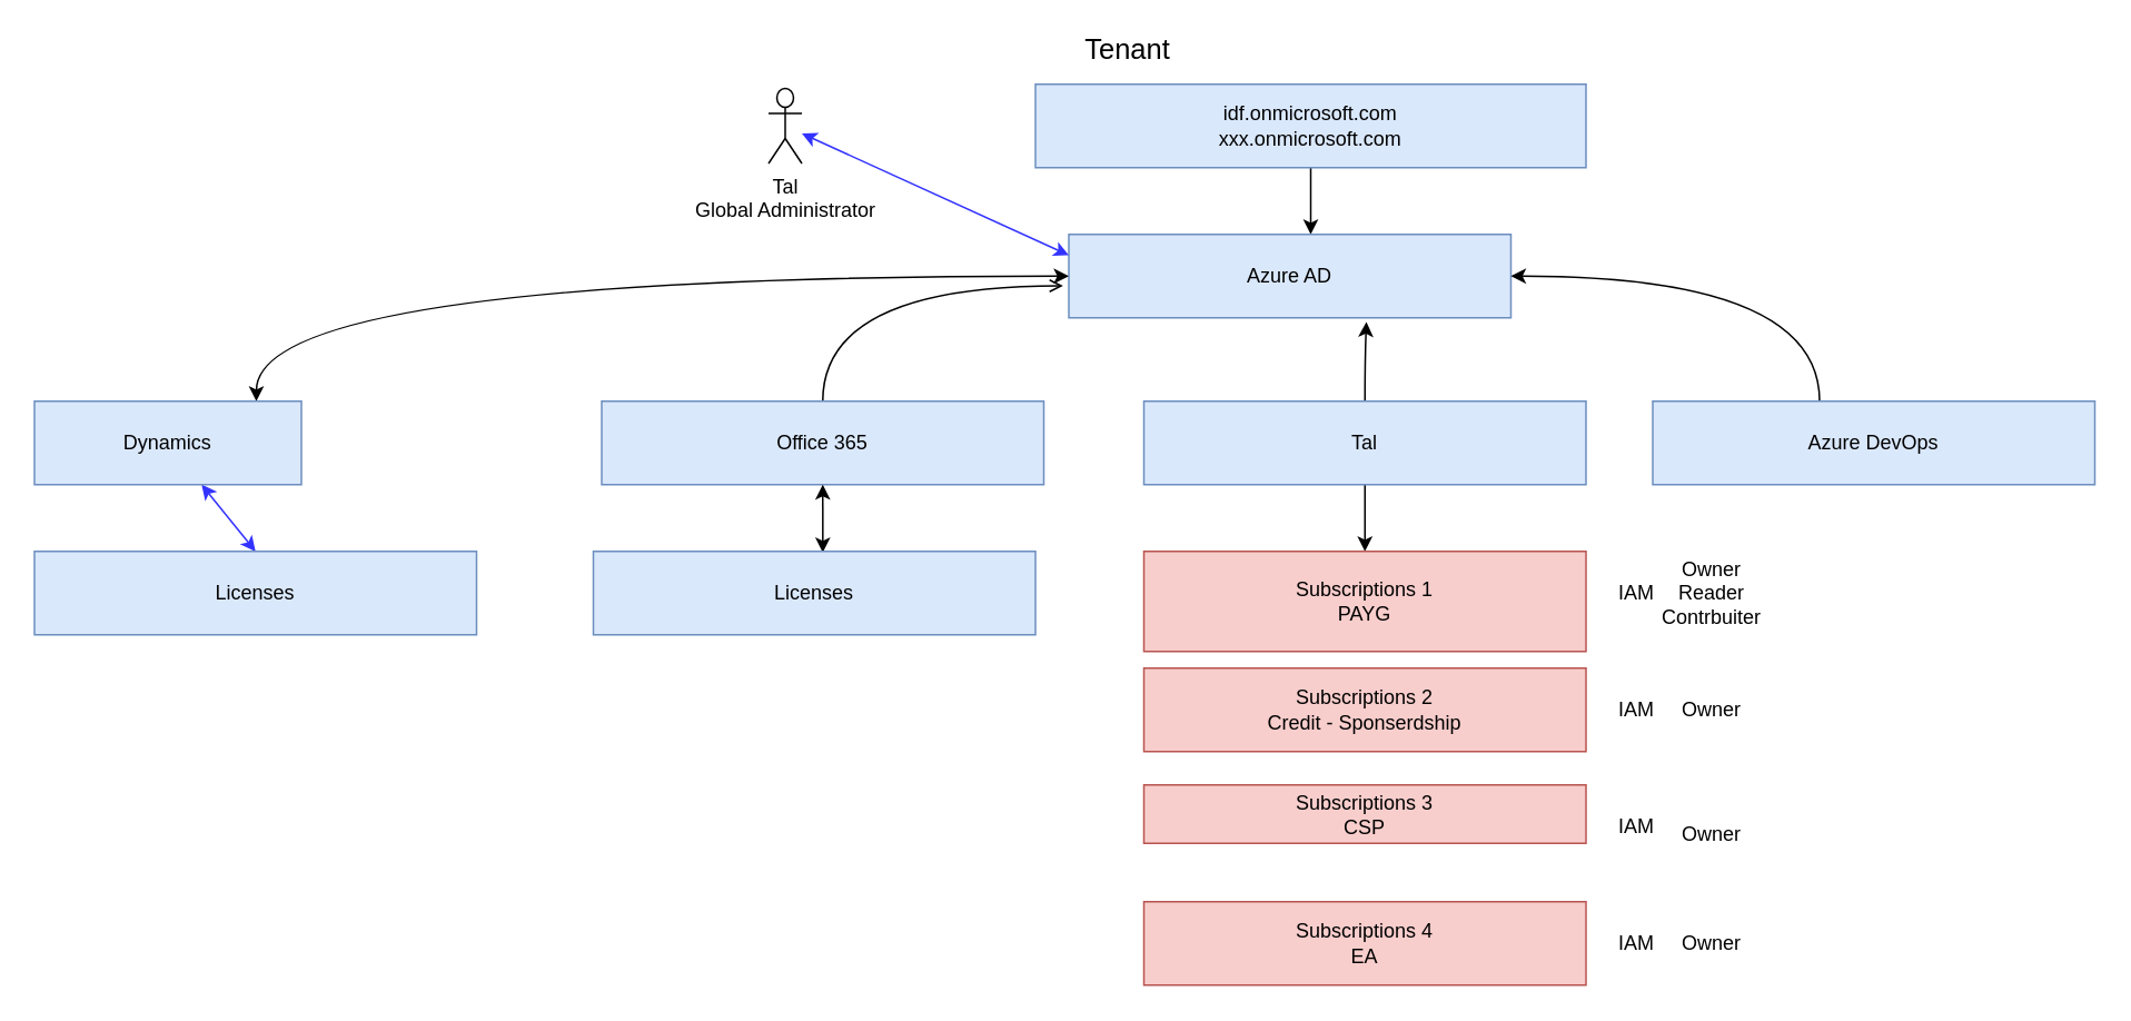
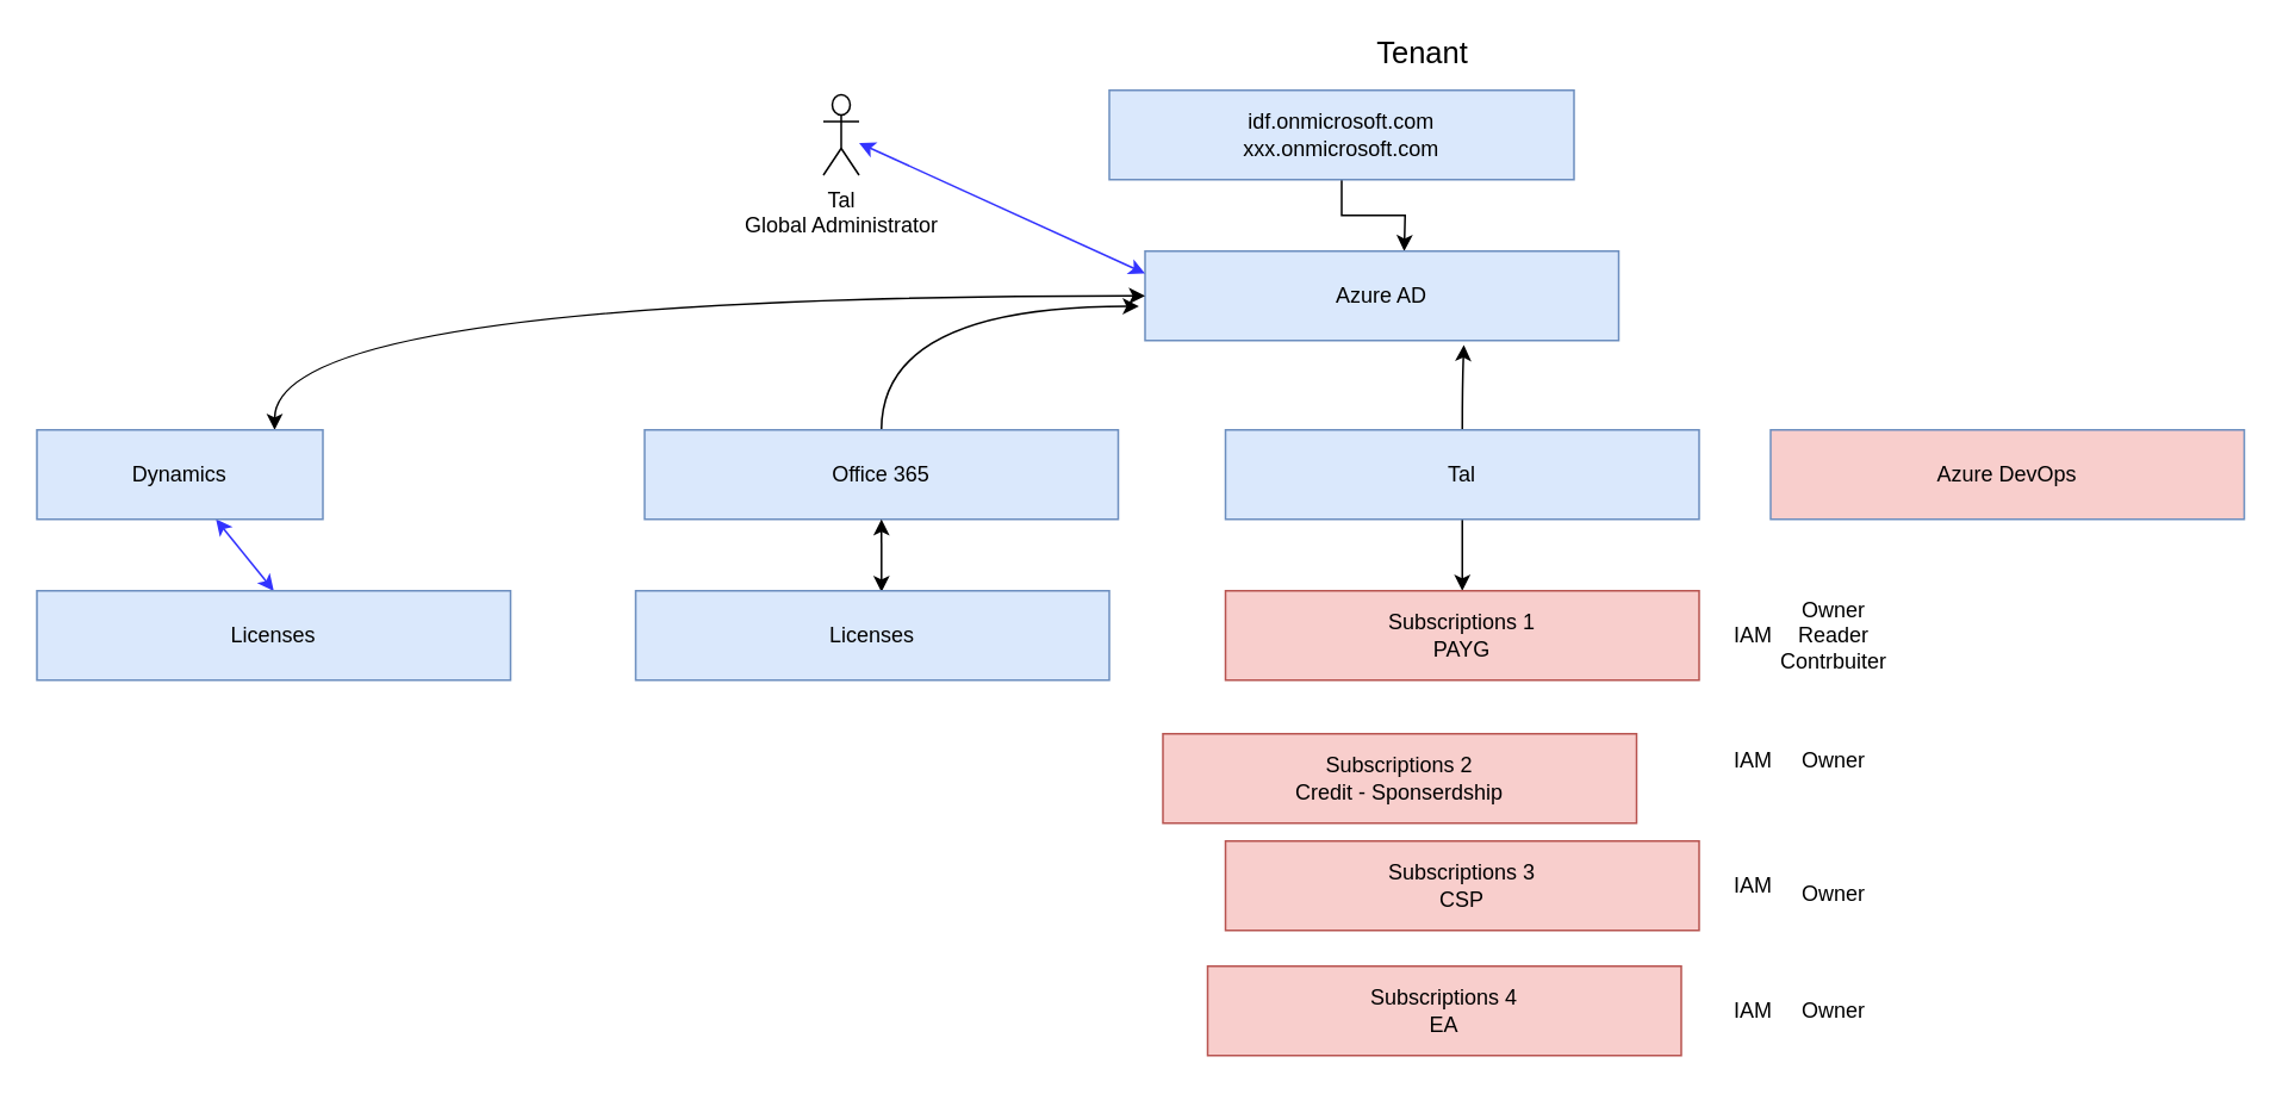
  <mxCell id="0" />
  <mxCell id="1" parent="0" />
  <mxCell id="2" style="edgeStyle=orthogonalEdgeStyle;rounded=0;orthogonalLoop=1;jettySize=auto;html=1;" edge="1" parent="1" source="3"><mxGeometry relative="1" as="geometry"><mxPoint x="785" y="140" as="targetPoint" /></mxGeometry></mxCell>
- <mxCell id="3" value="idf.onmicrosoft.com&lt;br&gt;xxx.onmicrosoft.com" style="rounded=0;whiteSpace=wrap;html=1;fillColor=#dae8fc;strokeColor=#6c8ebf;" vertex="1" parent="1"><mxGeometry x="620" y="50" width="330" height="50" as="geometry" /></mxCell>
- <mxCell id="4" value="&lt;font style=&quot;font-size: 17px&quot;&gt;Tenant&lt;/font&gt;" style="text;html=1;align=center;verticalAlign=middle;resizable=0;points=[];autosize=1;" vertex="1" parent="1"><mxGeometry x="640" y="20" width="70" height="20" as="geometry" /></mxCell>
+ <mxCell id="3" value="idf.onmicrosoft.com&lt;br&gt;xxx.onmicrosoft.com" style="rounded=0;whiteSpace=wrap;html=1;fillColor=#dae8fc;strokeColor=#6c8ebf;" vertex="1" parent="1"><mxGeometry x="620" y="50" width="260" height="50" as="geometry" /></mxCell>
+ <mxCell id="4" value="&lt;font style=&quot;font-size: 17px&quot;&gt;Tenant&lt;/font&gt;" style="text;html=1;align=center;verticalAlign=middle;resizable=0;points=[];autosize=1;" vertex="1" parent="1"><mxGeometry x="760" y="20" width="70" height="20" as="geometry" /></mxCell>
  <mxCell id="5" value="Azure AD" style="rounded=0;whiteSpace=wrap;html=1;fillColor=#dae8fc;strokeColor=#6c8ebf;" vertex="1" parent="1"><mxGeometry x="640" y="140" width="265" height="50" as="geometry" /></mxCell>
- <mxCell id="6" style="edgeStyle=orthogonalEdgeStyle;curved=1;rounded=0;orthogonalLoop=1;jettySize=auto;html=1;entryX=-0.013;entryY=0.617;entryDx=0;entryDy=0;entryPerimeter=0;exitX=0.5;exitY=0;exitDx=0;exitDy=0;endArrow=open;" edge="1" parent="1" source="7" target="5"><mxGeometry relative="1" as="geometry"><Array as="points"><mxPoint x="493" y="171" /></Array></mxGeometry></mxCell>
+ <mxCell id="6" style="edgeStyle=orthogonalEdgeStyle;curved=1;rounded=0;orthogonalLoop=1;jettySize=auto;html=1;entryX=-0.013;entryY=0.617;entryDx=0;entryDy=0;entryPerimeter=0;exitX=0.5;exitY=0;exitDx=0;exitDy=0;" edge="1" parent="1" source="7" target="5"><mxGeometry relative="1" as="geometry"><Array as="points"><mxPoint x="493" y="171" /></Array></mxGeometry></mxCell>
  <mxCell id="7" value="Office 365" style="rounded=0;whiteSpace=wrap;html=1;fillColor=#dae8fc;strokeColor=#6c8ebf;" vertex="1" parent="1"><mxGeometry x="360" y="240" width="265" height="50" as="geometry" /></mxCell>
  <mxCell id="8" style="edgeStyle=orthogonalEdgeStyle;curved=1;rounded=0;orthogonalLoop=1;jettySize=auto;html=1;entryX=0.673;entryY=1.05;entryDx=0;entryDy=0;entryPerimeter=0;" edge="1" parent="1" source="10" target="5"><mxGeometry relative="1" as="geometry" /></mxCell>
  <mxCell id="9" style="edgeStyle=none;rounded=0;orthogonalLoop=1;jettySize=auto;html=1;" edge="1" parent="1" source="10" target="15"><mxGeometry relative="1" as="geometry" /></mxCell>
  <mxCell id="10" value="Tal" style="rounded=0;whiteSpace=wrap;html=1;fillColor=#dae8fc;strokeColor=#6c8ebf;" vertex="1" parent="1"><mxGeometry x="685" y="240" width="265" height="50" as="geometry" /></mxCell>
- <mxCell id="11" style="edgeStyle=orthogonalEdgeStyle;curved=1;rounded=0;orthogonalLoop=1;jettySize=auto;html=1;entryX=1;entryY=0.5;entryDx=0;entryDy=0;" edge="1" parent="1" source="12" target="5"><mxGeometry relative="1" as="geometry"><Array as="points"><mxPoint x="1090" y="165" /></Array></mxGeometry></mxCell>
- <mxCell id="12" value="Azure DevOps" style="rounded=0;whiteSpace=wrap;html=1;fillColor=#dae8fc;strokeColor=#6c8ebf;" vertex="1" parent="1"><mxGeometry x="990" y="240" width="265" height="50" as="geometry" /></mxCell>
+ <mxCell id="12" value="Azure DevOps" style="rounded=0;whiteSpace=wrap;html=1;fillColor=#f8cecc;strokeColor=#6c8ebf;" vertex="1" parent="1"><mxGeometry x="990" y="240" width="265" height="50" as="geometry" /></mxCell>
  <mxCell id="13" value="" style="edgeStyle=none;rounded=0;orthogonalLoop=1;jettySize=auto;html=1;exitX=0.519;exitY=0.014;exitDx=0;exitDy=0;exitPerimeter=0;startArrow=classic;startFill=1;" edge="1" parent="1" source="14" target="7"><mxGeometry relative="1" as="geometry" /></mxCell>
  <mxCell id="14" value="Licenses" style="rounded=0;whiteSpace=wrap;html=1;fillColor=#dae8fc;strokeColor=#6c8ebf;" vertex="1" parent="1"><mxGeometry x="355" y="330" width="265" height="50" as="geometry" /></mxCell>
- <mxCell id="15" value="Subscriptions 1&lt;br&gt;PAYG" style="rounded=0;whiteSpace=wrap;html=1;fillColor=#f8cecc;strokeColor=#b85450;" vertex="1" parent="1"><mxGeometry x="685" y="330" width="265" height="60" as="geometry" /></mxCell>
- <mxCell id="16" value="Subscriptions 2&lt;br&gt;Credit - Sponserdship" style="rounded=0;whiteSpace=wrap;html=1;fillColor=#f8cecc;strokeColor=#b85450;" vertex="1" parent="1"><mxGeometry x="685" y="400" width="265" height="50" as="geometry" /></mxCell>
- <mxCell id="17" value="Subscriptions 3&lt;br&gt;CSP" style="rounded=0;whiteSpace=wrap;html=1;fillColor=#f8cecc;strokeColor=#b85450;" vertex="1" parent="1"><mxGeometry x="685" y="470" width="265" height="35" as="geometry" /></mxCell>
- <mxCell id="18" value="Subscriptions 4&lt;br&gt;EA" style="rounded=0;whiteSpace=wrap;html=1;fillColor=#f8cecc;strokeColor=#b85450;" vertex="1" parent="1"><mxGeometry x="685" y="540" width="265" height="50" as="geometry" /></mxCell>
+ <mxCell id="15" value="Subscriptions 1&lt;br&gt;PAYG" style="rounded=0;whiteSpace=wrap;html=1;fillColor=#f8cecc;strokeColor=#b85450;" vertex="1" parent="1"><mxGeometry x="685" y="330" width="265" height="50" as="geometry" /></mxCell>
+ <mxCell id="16" value="Subscriptions 2&lt;br&gt;Credit - Sponserdship" style="rounded=0;whiteSpace=wrap;html=1;fillColor=#f8cecc;strokeColor=#b85450;" vertex="1" parent="1"><mxGeometry x="650" y="410" width="265" height="50" as="geometry" /></mxCell>
+ <mxCell id="17" value="Subscriptions 3&lt;br&gt;CSP" style="rounded=0;whiteSpace=wrap;html=1;fillColor=#f8cecc;strokeColor=#b85450;" vertex="1" parent="1"><mxGeometry x="685" y="470" width="265" height="50" as="geometry" /></mxCell>
+ <mxCell id="18" value="Subscriptions 4&lt;br&gt;EA" style="rounded=0;whiteSpace=wrap;html=1;fillColor=#f8cecc;strokeColor=#b85450;" vertex="1" parent="1"><mxGeometry x="675" y="540" width="265" height="50" as="geometry" /></mxCell>
  <mxCell id="19" value="IAM" style="text;html=1;align=center;verticalAlign=middle;resizable=0;points=[];autosize=1;" vertex="1" parent="1"><mxGeometry x="960" y="345" width="40" height="20" as="geometry" /></mxCell>
  <mxCell id="20" value="IAM" style="text;html=1;align=center;verticalAlign=middle;resizable=0;points=[];autosize=1;" vertex="1" parent="1"><mxGeometry x="960" y="415" width="40" height="20" as="geometry" /></mxCell>
  <mxCell id="21" value="IAM" style="text;html=1;align=center;verticalAlign=middle;resizable=0;points=[];autosize=1;" vertex="1" parent="1"><mxGeometry x="960" y="485" width="40" height="20" as="geometry" /></mxCell>
  <mxCell id="22" value="IAM" style="text;html=1;align=center;verticalAlign=middle;resizable=0;points=[];autosize=1;" vertex="1" parent="1"><mxGeometry x="960" y="555" width="40" height="20" as="geometry" /></mxCell>
  <mxCell id="23" style="edgeStyle=none;rounded=0;orthogonalLoop=1;jettySize=auto;html=1;entryX=0;entryY=0.25;entryDx=0;entryDy=0;startArrow=classic;startFill=1;strokeColor=#3333FF;" edge="1" parent="1" source="24" target="5"><mxGeometry relative="1" as="geometry" /></mxCell>
  <mxCell id="24" value="Tal&lt;br&gt;Global Administrator" style="shape=umlActor;verticalLabelPosition=bottom;verticalAlign=top;html=1;outlineConnect=0;" vertex="1" parent="1"><mxGeometry x="460" y="52.5" width="20" height="45" as="geometry" /></mxCell>
  <mxCell id="25" value="Owner&lt;br&gt;Reader&lt;br&gt;Contrbuiter&lt;br&gt;" style="text;html=1;align=center;verticalAlign=middle;resizable=0;points=[];autosize=1;" vertex="1" parent="1"><mxGeometry x="990" y="330" width="70" height="50" as="geometry" /></mxCell>
  <mxCell id="26" value="Owner" style="text;html=1;align=center;verticalAlign=middle;resizable=0;points=[];autosize=1;" vertex="1" parent="1"><mxGeometry x="1000" y="415" width="50" height="20" as="geometry" /></mxCell>
  <mxCell id="27" value="Owner" style="text;html=1;align=center;verticalAlign=middle;resizable=0;points=[];autosize=1;" vertex="1" parent="1"><mxGeometry x="1000" y="490" width="50" height="20" as="geometry" /></mxCell>
  <mxCell id="28" value="Owner" style="text;html=1;align=center;verticalAlign=middle;resizable=0;points=[];autosize=1;" vertex="1" parent="1"><mxGeometry x="1000" y="555" width="50" height="20" as="geometry" /></mxCell>
  <mxCell id="29" style="edgeStyle=none;rounded=0;orthogonalLoop=1;jettySize=auto;html=1;entryX=0.5;entryY=0;entryDx=0;entryDy=0;startArrow=classic;startFill=1;strokeColor=#3333FF;" edge="1" parent="1" source="31" target="32"><mxGeometry relative="1" as="geometry" /></mxCell>
  <mxCell id="30" style="edgeStyle=orthogonalEdgeStyle;rounded=0;orthogonalLoop=1;jettySize=auto;html=1;entryX=0;entryY=0.5;entryDx=0;entryDy=0;startArrow=classic;startFill=1;curved=1;" edge="1" parent="1" source="31" target="5"><mxGeometry relative="1" as="geometry"><Array as="points"><mxPoint x="153" y="165" /></Array></mxGeometry></mxCell>
  <mxCell id="31" value="Dynamics" style="rounded=0;whiteSpace=wrap;html=1;fillColor=#dae8fc;strokeColor=#6c8ebf;" vertex="1" parent="1"><mxGeometry x="20" y="240" width="160" height="50" as="geometry" /></mxCell>
  <mxCell id="32" value="Licenses" style="rounded=0;whiteSpace=wrap;html=1;fillColor=#dae8fc;strokeColor=#6c8ebf;" vertex="1" parent="1"><mxGeometry x="20" y="330" width="265" height="50" as="geometry" /></mxCell>
